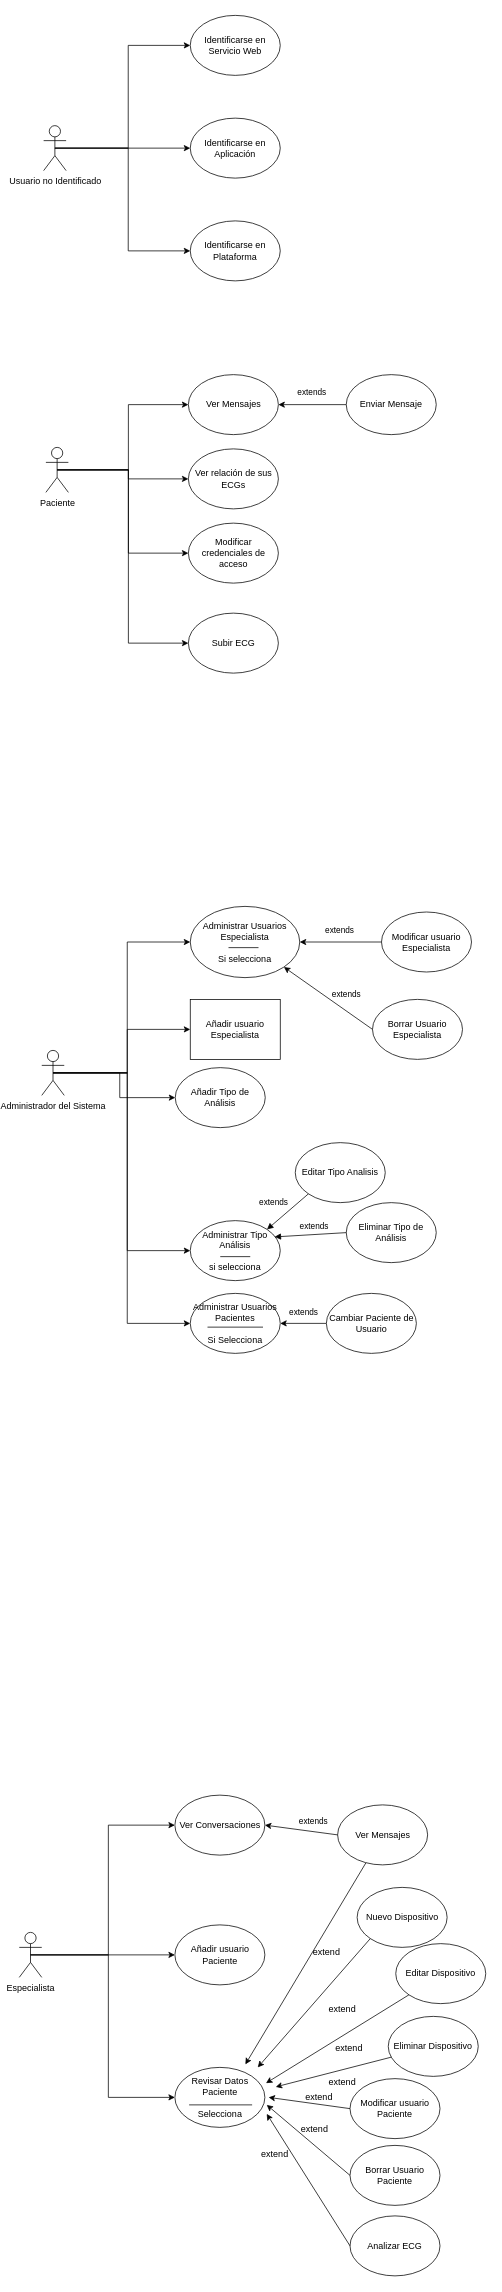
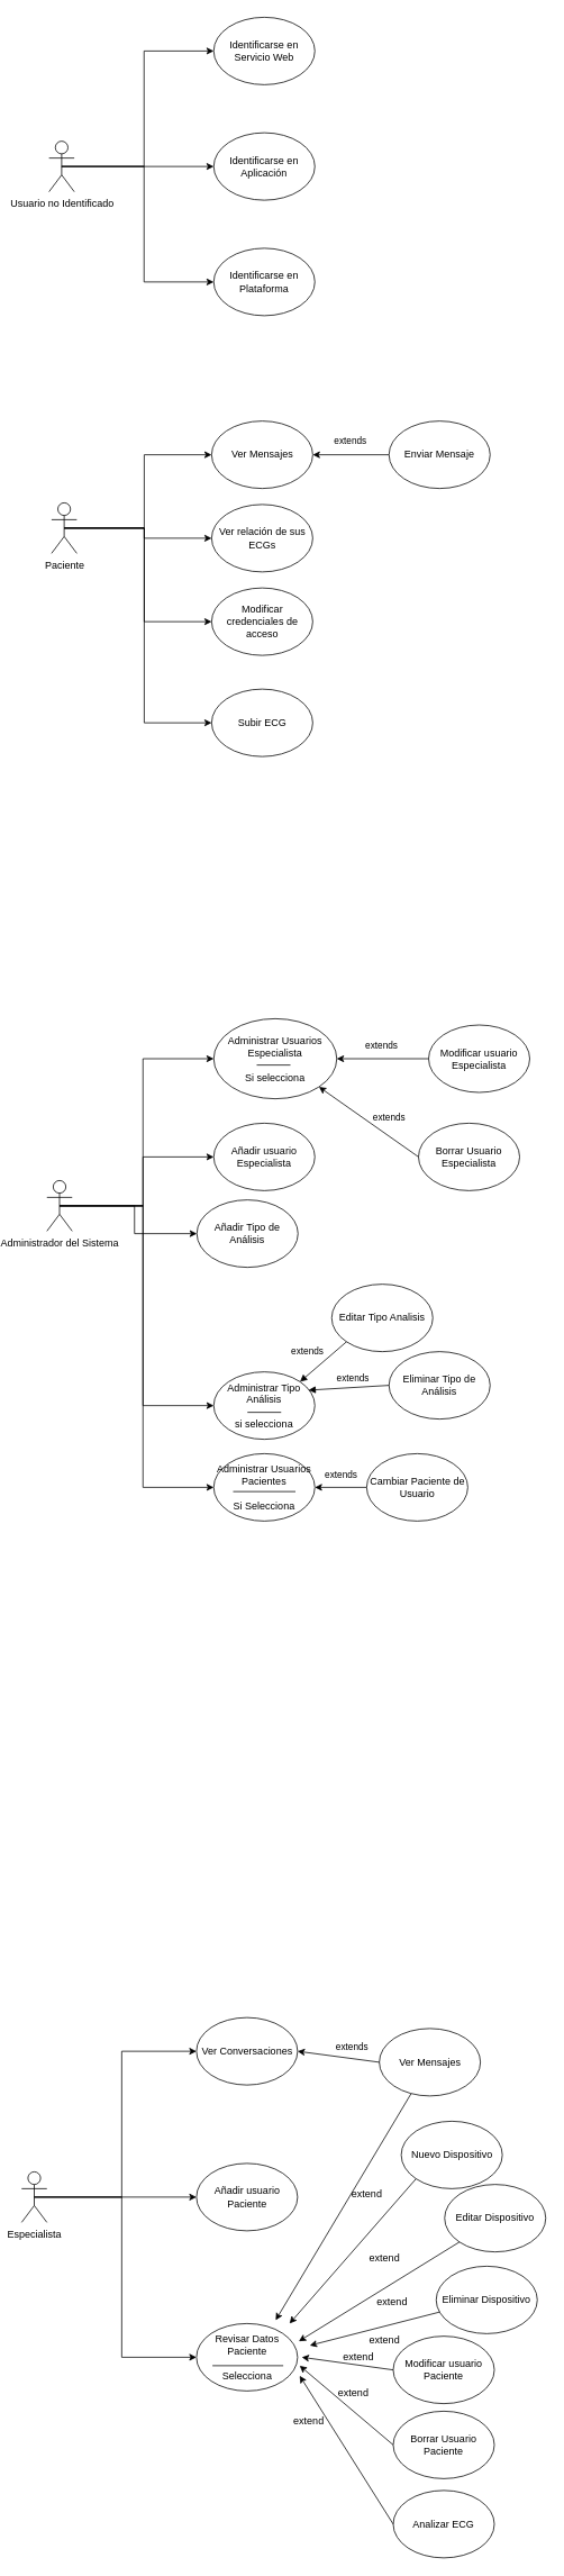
  <mxCell id="0" />
  <mxCell id="1" parent="0" />
  <mxCell id="2" style="edgeStyle=orthogonalEdgeStyle;rounded=0;orthogonalLoop=1;jettySize=auto;html=1;exitX=0.5;exitY=0.5;exitDx=0;exitDy=0;exitPerimeter=0;entryX=0;entryY=0.5;entryDx=0;entryDy=0;" parent="1" source="6" target="7" edge="1"><mxGeometry relative="1" as="geometry" /></mxCell>
  <mxCell id="3" style="edgeStyle=orthogonalEdgeStyle;rounded=0;orthogonalLoop=1;jettySize=auto;html=1;exitX=0.5;exitY=0.5;exitDx=0;exitDy=0;exitPerimeter=0;entryX=0;entryY=0.5;entryDx=0;entryDy=0;" parent="1" source="6" target="8" edge="1"><mxGeometry relative="1" as="geometry" /></mxCell>
  <mxCell id="4" style="edgeStyle=orthogonalEdgeStyle;rounded=0;orthogonalLoop=1;jettySize=auto;html=1;exitX=0.5;exitY=0.5;exitDx=0;exitDy=0;exitPerimeter=0;entryX=0;entryY=0.5;entryDx=0;entryDy=0;" parent="1" source="6" target="9" edge="1"><mxGeometry relative="1" as="geometry" /></mxCell>
  <mxCell id="5" style="edgeStyle=orthogonalEdgeStyle;rounded=0;orthogonalLoop=1;jettySize=auto;html=1;exitX=0.5;exitY=0.5;exitDx=0;exitDy=0;exitPerimeter=0;entryX=0;entryY=0.5;entryDx=0;entryDy=0;" parent="1" source="42" target="10" edge="1"><mxGeometry relative="1" as="geometry" /></mxCell>
  <mxCell id="6" value="Paciente" style="shape=umlActor;verticalLabelPosition=bottom;verticalAlign=top;html=1;outlineConnect=0;" parent="1" vertex="1"><mxGeometry x="55.5" y="596" width="30" height="60" as="geometry" /></mxCell>
  <mxCell id="7" value="Ver Mensajes" style="ellipse;whiteSpace=wrap;html=1;" parent="1" vertex="1"><mxGeometry x="245.5" y="499" width="120" height="80" as="geometry" /></mxCell>
  <mxCell id="8" value="Ver relación de sus ECGs" style="ellipse;whiteSpace=wrap;html=1;" parent="1" vertex="1"><mxGeometry x="245.5" y="598" width="120" height="80" as="geometry" /></mxCell>
  <mxCell id="9" value="Modificar credenciales de acceso" style="ellipse;whiteSpace=wrap;html=1;" parent="1" vertex="1"><mxGeometry x="245.5" y="697" width="120" height="80" as="geometry" /></mxCell>
  <mxCell id="10" value="Identificarse en Servicio Web" style="ellipse;whiteSpace=wrap;html=1;" parent="1" vertex="1"><mxGeometry x="248" y="20" width="120" height="80" as="geometry" /></mxCell>
  <mxCell id="11" style="edgeStyle=orthogonalEdgeStyle;rounded=0;orthogonalLoop=1;jettySize=auto;html=1;exitX=0.5;exitY=0.5;exitDx=0;exitDy=0;exitPerimeter=0;entryX=0;entryY=0.5;entryDx=0;entryDy=0;" parent="1" source="15" target="16" edge="1"><mxGeometry relative="1" as="geometry" /></mxCell>
  <mxCell id="12" style="edgeStyle=orthogonalEdgeStyle;rounded=0;orthogonalLoop=1;jettySize=auto;html=1;exitX=0.5;exitY=0.5;exitDx=0;exitDy=0;exitPerimeter=0;entryX=0;entryY=0.5;entryDx=0;entryDy=0;" parent="1" source="15" target="48" edge="1"><mxGeometry relative="1" as="geometry" /></mxCell>
  <mxCell id="13" style="edgeStyle=orthogonalEdgeStyle;rounded=0;orthogonalLoop=1;jettySize=auto;html=1;exitX=0.5;exitY=0.5;exitDx=0;exitDy=0;exitPerimeter=0;entryX=0;entryY=0.5;entryDx=0;entryDy=0;" parent="1" source="15" target="52" edge="1"><mxGeometry relative="1" as="geometry" /></mxCell>
  <mxCell id="14" style="edgeStyle=orthogonalEdgeStyle;rounded=0;orthogonalLoop=1;jettySize=auto;html=1;exitX=0.5;exitY=0.5;exitDx=0;exitDy=0;exitPerimeter=0;entryX=0;entryY=0.5;entryDx=0;entryDy=0;" parent="1" source="15" target="57" edge="1"><mxGeometry relative="1" as="geometry" /></mxCell>
  <mxCell id="15" value="Administrador del Sistema" style="shape=umlActor;verticalLabelPosition=bottom;verticalAlign=top;html=1;outlineConnect=0;" parent="1" vertex="1"><mxGeometry x="50" y="1400" width="30" height="60" as="geometry" /></mxCell>
- <mxCell id="16" value="Añadir usuario Especialista" style="whiteSpace=wrap;html=1;rounded=0;" parent="1" vertex="1"><mxGeometry x="248" y="1332" width="120" height="80" as="geometry" /></mxCell>
+ <mxCell id="16" value="Añadir usuario Especialista" style="ellipse;whiteSpace=wrap;html=1;" parent="1" vertex="1"><mxGeometry x="248" y="1332" width="120" height="80" as="geometry" /></mxCell>
  <mxCell id="17" style="edgeStyle=orthogonalEdgeStyle;rounded=0;orthogonalLoop=1;jettySize=auto;html=1;exitX=0.5;exitY=0.5;exitDx=0;exitDy=0;exitPerimeter=0;entryX=0;entryY=0.5;entryDx=0;entryDy=0;" parent="1" source="6" target="18" edge="1"><mxGeometry relative="1" as="geometry"><mxPoint x="70.5" y="1313" as="sourcePoint" /></mxGeometry></mxCell>
  <mxCell id="18" value="Subir ECG" style="ellipse;whiteSpace=wrap;html=1;" parent="1" vertex="1"><mxGeometry x="245.5" y="817" width="120" height="80" as="geometry" /></mxCell>
  <mxCell id="19" value="Borrar Usuario Especialista" style="ellipse;whiteSpace=wrap;html=1;" parent="1" vertex="1"><mxGeometry x="491" y="1332" width="120" height="80" as="geometry" /></mxCell>
  <mxCell id="20" style="edgeStyle=orthogonalEdgeStyle;rounded=0;orthogonalLoop=1;jettySize=auto;html=1;exitX=0.5;exitY=0.5;exitDx=0;exitDy=0;exitPerimeter=0;entryX=0;entryY=0.5;entryDx=0;entryDy=0;" parent="1" source="23" target="24" edge="1"><mxGeometry relative="1" as="geometry" /></mxCell>
  <mxCell id="21" style="edgeStyle=orthogonalEdgeStyle;rounded=0;orthogonalLoop=1;jettySize=auto;html=1;exitX=0.5;exitY=0.5;exitDx=0;exitDy=0;exitPerimeter=0;entryX=0;entryY=0.5;entryDx=0;entryDy=0;" parent="1" source="23" target="26" edge="1"><mxGeometry relative="1" as="geometry" /></mxCell>
  <mxCell id="22" style="edgeStyle=orthogonalEdgeStyle;rounded=0;orthogonalLoop=1;jettySize=auto;html=1;exitX=0.5;exitY=0.5;exitDx=0;exitDy=0;exitPerimeter=0;entryX=0;entryY=0.5;entryDx=0;entryDy=0;" parent="1" source="23" target="50" edge="1"><mxGeometry relative="1" as="geometry" /></mxCell>
  <mxCell id="23" value="Especialista" style="shape=umlActor;verticalLabelPosition=bottom;verticalAlign=top;html=1;outlineConnect=0;" parent="1" vertex="1"><mxGeometry x="20" y="2576" width="30" height="60" as="geometry" /></mxCell>
  <mxCell id="24" value="Añadir usuario Paciente" style="ellipse;whiteSpace=wrap;html=1;" parent="1" vertex="1"><mxGeometry x="227.5" y="2566" width="120" height="80" as="geometry" /></mxCell>
  <mxCell id="25" value="Editar Dispositivo" style="ellipse;whiteSpace=wrap;html=1;" parent="1" vertex="1"><mxGeometry x="522" y="2591" width="120" height="80" as="geometry" /></mxCell>
  <mxCell id="26" value="Revisar Datos Paciente&lt;br&gt;&lt;br&gt;Selecciona" style="ellipse;whiteSpace=wrap;html=1;" parent="1" vertex="1"><mxGeometry x="227.5" y="2756" width="120" height="80" as="geometry" /></mxCell>
  <mxCell id="27" value="Borrar Usuario Paciente" style="ellipse;whiteSpace=wrap;html=1;" parent="1" vertex="1"><mxGeometry x="461" y="2860" width="120" height="80" as="geometry" /></mxCell>
  <mxCell id="28" value="Analizar ECG" style="ellipse;whiteSpace=wrap;html=1;" parent="1" vertex="1"><mxGeometry x="461" y="2954" width="120" height="80" as="geometry" /></mxCell>
  <mxCell id="29" value="Modificar usuario Paciente" style="ellipse;whiteSpace=wrap;html=1;" parent="1" vertex="1"><mxGeometry x="461" y="2771" width="120" height="80" as="geometry" /></mxCell>
  <mxCell id="30" value="Ver Mensajes" style="ellipse;whiteSpace=wrap;html=1;" parent="1" vertex="1"><mxGeometry x="444.5" y="2406" width="120" height="80" as="geometry" /></mxCell>
  <mxCell id="31" value="" style="endArrow=classic;html=1;exitX=0;exitY=0.5;exitDx=0;exitDy=0;" parent="1" source="29" edge="1"><mxGeometry width="50" height="50" relative="1" as="geometry"><mxPoint x="585.5" y="2764" as="sourcePoint" /><mxPoint x="352.5" y="2796" as="targetPoint" /></mxGeometry></mxCell>
  <mxCell id="32" value="" style="endArrow=classic;html=1;" parent="1" source="30" edge="1"><mxGeometry width="50" height="50" relative="1" as="geometry"><mxPoint x="356.5" y="2860" as="sourcePoint" /><mxPoint x="321.5" y="2752" as="targetPoint" /></mxGeometry></mxCell>
  <mxCell id="33" value="" style="endArrow=classic;html=1;exitX=0;exitY=0.5;exitDx=0;exitDy=0;" parent="1" source="28" edge="1"><mxGeometry width="50" height="50" relative="1" as="geometry"><mxPoint x="347.5" y="2873" as="sourcePoint" /><mxPoint x="350" y="2818" as="targetPoint" /></mxGeometry></mxCell>
  <mxCell id="34" value="" style="endArrow=classic;html=1;exitX=0;exitY=1;exitDx=0;exitDy=0;" parent="1" source="25" edge="1"><mxGeometry width="50" height="50" relative="1" as="geometry"><mxPoint x="484.5" y="2454" as="sourcePoint" /><mxPoint x="349" y="2777" as="targetPoint" /><Array as="points" /></mxGeometry></mxCell>
  <mxCell id="35" value="" style="endArrow=none;html=1;" parent="1" edge="1"><mxGeometry width="50" height="50" relative="1" as="geometry"><mxPoint x="246.5" y="2806" as="sourcePoint" /><mxPoint x="330.5" y="2806" as="targetPoint" /></mxGeometry></mxCell>
  <mxCell id="36" value="extend" style="text;html=1;strokeColor=none;fillColor=none;align=center;verticalAlign=middle;whiteSpace=wrap;rounded=0;" parent="1" vertex="1"><mxGeometry x="400" y="2786" width="40" height="20" as="geometry" /></mxCell>
  <mxCell id="37" value="extend" style="text;html=1;strokeColor=none;fillColor=none;align=center;verticalAlign=middle;whiteSpace=wrap;rounded=0;" parent="1" vertex="1"><mxGeometry x="440" y="2721" width="40" height="20" as="geometry" /></mxCell>
  <mxCell id="38" value="extend" style="text;html=1;strokeColor=none;fillColor=none;align=center;verticalAlign=middle;whiteSpace=wrap;rounded=0;" parent="1" vertex="1"><mxGeometry x="430.5" y="2668" width="40" height="20" as="geometry" /></mxCell>
  <mxCell id="39" value="extend" style="text;html=1;strokeColor=none;fillColor=none;align=center;verticalAlign=middle;whiteSpace=wrap;rounded=0;" parent="1" vertex="1"><mxGeometry x="341" y="2862" width="40" height="20" as="geometry" /></mxCell>
  <mxCell id="40" style="edgeStyle=orthogonalEdgeStyle;rounded=0;orthogonalLoop=1;jettySize=auto;html=1;exitX=0.5;exitY=0.5;exitDx=0;exitDy=0;exitPerimeter=0;entryX=0;entryY=0.5;entryDx=0;entryDy=0;" parent="1" source="42" target="43" edge="1"><mxGeometry relative="1" as="geometry" /></mxCell>
  <mxCell id="41" style="edgeStyle=orthogonalEdgeStyle;rounded=0;orthogonalLoop=1;jettySize=auto;html=1;exitX=0.5;exitY=0.5;exitDx=0;exitDy=0;exitPerimeter=0;entryX=0;entryY=0.5;entryDx=0;entryDy=0;" parent="1" source="42" target="44" edge="1"><mxGeometry relative="1" as="geometry" /></mxCell>
  <mxCell id="42" value="Usuario no Identificado" style="shape=umlActor;verticalLabelPosition=bottom;verticalAlign=top;html=1;outlineConnect=0;" parent="1" vertex="1"><mxGeometry x="52.5" y="167" width="30" height="60" as="geometry" /></mxCell>
  <mxCell id="43" value="Identificarse en Aplicación" style="ellipse;whiteSpace=wrap;html=1;" parent="1" vertex="1"><mxGeometry x="248" y="157" width="120" height="80" as="geometry" /></mxCell>
  <mxCell id="44" value="Identificarse en Plataforma" style="ellipse;whiteSpace=wrap;html=1;" parent="1" vertex="1"><mxGeometry x="248" y="294" width="120" height="80" as="geometry" /></mxCell>
  <mxCell id="45" value="Nuevo Dispositivo" style="ellipse;whiteSpace=wrap;html=1;" parent="1" vertex="1"><mxGeometry x="470.5" y="2516" width="120" height="80" as="geometry" /></mxCell>
  <mxCell id="46" value="" style="endArrow=classic;html=1;exitX=0;exitY=1;exitDx=0;exitDy=0;" parent="1" source="45" edge="1"><mxGeometry width="50" height="50" relative="1" as="geometry"><mxPoint x="484.5" y="2349" as="sourcePoint" /><mxPoint x="338" y="2756" as="targetPoint" /><Array as="points" /></mxGeometry></mxCell>
  <mxCell id="47" value="extend" style="text;html=1;strokeColor=none;fillColor=none;align=center;verticalAlign=middle;whiteSpace=wrap;rounded=0;" parent="1" vertex="1"><mxGeometry x="409.5" y="2593" width="40" height="20" as="geometry" /></mxCell>
  <mxCell id="48" value="Añadir Tipo de Análisis" style="ellipse;whiteSpace=wrap;html=1;" parent="1" vertex="1"><mxGeometry x="228" y="1423" width="120" height="80" as="geometry" /></mxCell>
  <mxCell id="49" value="Eliminar Tipo de Análisis" style="ellipse;whiteSpace=wrap;html=1;" parent="1" vertex="1"><mxGeometry x="456" y="1603" width="120" height="80" as="geometry" /></mxCell>
  <mxCell id="50" value="Ver Conversaciones" style="ellipse;whiteSpace=wrap;html=1;" parent="1" vertex="1"><mxGeometry x="227.5" y="2393" width="120" height="80" as="geometry" /></mxCell>
  <mxCell id="51" value="extends" style="endArrow=classic;html=1;entryX=1;entryY=0.5;entryDx=0;entryDy=0;exitX=0;exitY=0.5;exitDx=0;exitDy=0;" parent="1" source="30" target="50" edge="1"><mxGeometry x="-0.283" y="-13" width="50" height="50" relative="1" as="geometry"><mxPoint x="492.279" y="2493.156" as="sourcePoint" /><mxPoint x="331.5" y="2762" as="targetPoint" /><mxPoint as="offset" /></mxGeometry></mxCell>
  <mxCell id="52" value="Administrar Usuarios Especialista&lt;br&gt;&lt;br&gt;Si selecciona" style="ellipse;whiteSpace=wrap;html=1;" parent="1" vertex="1"><mxGeometry x="248" y="1208" width="146" height="95" as="geometry" /></mxCell>
  <mxCell id="53" value="extends" style="edgeStyle=orthogonalEdgeStyle;rounded=0;orthogonalLoop=1;jettySize=auto;html=1;entryX=1;entryY=0.5;entryDx=0;entryDy=0;" parent="1" source="54" target="52" edge="1"><mxGeometry x="0.03" y="-16" relative="1" as="geometry"><mxPoint as="offset" /></mxGeometry></mxCell>
  <mxCell id="54" value="Modificar usuario Especialista" style="ellipse;whiteSpace=wrap;html=1;" parent="1" vertex="1"><mxGeometry x="503" y="1215.5" width="120" height="80" as="geometry" /></mxCell>
  <mxCell id="55" value="extends" style="edgeStyle=orthogonalEdgeStyle;rounded=0;orthogonalLoop=1;jettySize=auto;html=1;entryX=1;entryY=0.5;entryDx=0;entryDy=0;" parent="1" source="56" target="7" edge="1"><mxGeometry x="0.017" y="-17" relative="1" as="geometry"><mxPoint as="offset" /></mxGeometry></mxCell>
  <mxCell id="56" value="Enviar Mensaje" style="ellipse;whiteSpace=wrap;html=1;" parent="1" vertex="1"><mxGeometry x="456" y="499" width="120" height="80" as="geometry" /></mxCell>
  <mxCell id="57" value="Administrar Usuarios Pacientes&lt;br&gt;&lt;br&gt;Si Selecciona" style="ellipse;whiteSpace=wrap;html=1;" parent="1" vertex="1"><mxGeometry x="248" y="1724" width="120" height="80" as="geometry" /></mxCell>
  <mxCell id="58" value="extends" style="edgeStyle=orthogonalEdgeStyle;rounded=0;orthogonalLoop=1;jettySize=auto;html=1;entryX=1;entryY=0.5;entryDx=0;entryDy=0;" parent="1" source="59" target="57" edge="1"><mxGeometry x="0.021" y="-15" relative="1" as="geometry"><mxPoint as="offset" /></mxGeometry></mxCell>
  <mxCell id="59" value="Cambiar Paciente de Usuario" style="ellipse;whiteSpace=wrap;html=1;" parent="1" vertex="1"><mxGeometry x="429.5" y="1724" width="120" height="80" as="geometry" /></mxCell>
  <mxCell id="60" value="extends" style="endArrow=classic;html=1;exitX=0;exitY=0.5;exitDx=0;exitDy=0;entryX=1;entryY=1;entryDx=0;entryDy=0;" parent="1" source="19" target="52" edge="1"><mxGeometry x="-0.222" y="-18" width="50" height="50" relative="1" as="geometry"><mxPoint x="242" y="1611" as="sourcePoint" /><mxPoint x="371" y="1266" as="targetPoint" /><Array as="points" /><mxPoint as="offset" /></mxGeometry></mxCell>
  <mxCell id="61" value="" style="endArrow=classic;html=1;exitX=0;exitY=0.5;exitDx=0;exitDy=0;" parent="1" source="27" edge="1"><mxGeometry width="50" height="50" relative="1" as="geometry"><mxPoint x="480.5" y="2957" as="sourcePoint" /><mxPoint x="350" y="2806" as="targetPoint" /></mxGeometry></mxCell>
  <mxCell id="62" value="extend" style="text;html=1;strokeColor=none;fillColor=none;align=center;verticalAlign=middle;whiteSpace=wrap;rounded=0;" parent="1" vertex="1"><mxGeometry x="394" y="2829" width="40" height="20" as="geometry" /></mxCell>
  <mxCell id="63" style="edgeStyle=orthogonalEdgeStyle;rounded=0;orthogonalLoop=1;jettySize=auto;html=1;exitX=0.5;exitY=0.5;exitDx=0;exitDy=0;exitPerimeter=0;entryX=0;entryY=0.5;entryDx=0;entryDy=0;" parent="1" source="15" target="64" edge="1"><mxGeometry relative="1" as="geometry"><mxPoint x="66.5" y="1523" as="sourcePoint" /></mxGeometry></mxCell>
  <mxCell id="64" value="Administrar Tipo Análisis&lt;br&gt;&lt;br&gt;si selecciona" style="ellipse;whiteSpace=wrap;html=1;" parent="1" vertex="1"><mxGeometry x="248" y="1627" width="120" height="80" as="geometry" /></mxCell>
  <mxCell id="65" value="Editar Tipo Analisis" style="ellipse;whiteSpace=wrap;html=1;" parent="1" vertex="1"><mxGeometry x="388" y="1523" width="120" height="80" as="geometry" /></mxCell>
  <mxCell id="66" value="extends" style="html=1;verticalAlign=bottom;endArrow=block;exitX=0;exitY=1;exitDx=0;exitDy=0;entryX=1;entryY=0;entryDx=0;entryDy=0;" parent="1" source="65" target="64" edge="1"><mxGeometry x="0.307" y="-15" width="80" relative="1" as="geometry"><mxPoint x="227" y="1420" as="sourcePoint" /><mxPoint x="307" y="1420" as="targetPoint" /><mxPoint as="offset" /></mxGeometry></mxCell>
  <mxCell id="67" value="extends" style="html=1;verticalAlign=bottom;endArrow=block;exitX=0;exitY=0.5;exitDx=0;exitDy=0;entryX=1;entryY=0;entryDx=0;entryDy=0;" parent="1" source="49" edge="1"><mxGeometry x="-0.103" y="-3" width="80" relative="1" as="geometry"><mxPoint x="398" y="1573" as="sourcePoint" /><mxPoint x="360.426" y="1648.716" as="targetPoint" /><mxPoint as="offset" /></mxGeometry></mxCell>
  <mxCell id="68" value="" style="line;strokeWidth=1;fillColor=none;align=left;verticalAlign=middle;spacingTop=-1;spacingLeft=3;spacingRight=3;rotatable=0;labelPosition=right;points=[];portConstraint=eastwest;" parent="1" vertex="1"><mxGeometry x="299" y="1259" width="40" height="8" as="geometry" /></mxCell>
  <mxCell id="69" value="" style="line;strokeWidth=1;fillColor=none;align=left;verticalAlign=middle;spacingTop=-1;spacingLeft=3;spacingRight=3;rotatable=0;labelPosition=right;points=[];portConstraint=eastwest;" parent="1" vertex="1"><mxGeometry x="288" y="1671" width="40" height="8" as="geometry" /></mxCell>
  <mxCell id="70" value="Eliminar Dispositivo" style="ellipse;whiteSpace=wrap;html=1;" parent="1" vertex="1"><mxGeometry x="512" y="2688" width="120" height="80" as="geometry" /></mxCell>
  <mxCell id="71" value="extend" style="text;html=1;strokeColor=none;fillColor=none;align=center;verticalAlign=middle;whiteSpace=wrap;rounded=0;" parent="1" vertex="1"><mxGeometry x="430.5" y="2766" width="40" height="20" as="geometry" /></mxCell>
  <mxCell id="72" value="" style="endArrow=classic;html=1;" parent="1" source="70" edge="1"><mxGeometry width="50" height="50" relative="1" as="geometry"><mxPoint x="242" y="2721" as="sourcePoint" /><mxPoint x="362" y="2782" as="targetPoint" /></mxGeometry></mxCell>
  <mxCell id="73" value="" style="endArrow=none;html=1;" parent="1" edge="1"><mxGeometry width="50" height="50" relative="1" as="geometry"><mxPoint x="271" y="1769" as="sourcePoint" /><mxPoint x="345" y="1769" as="targetPoint" /></mxGeometry></mxCell>
